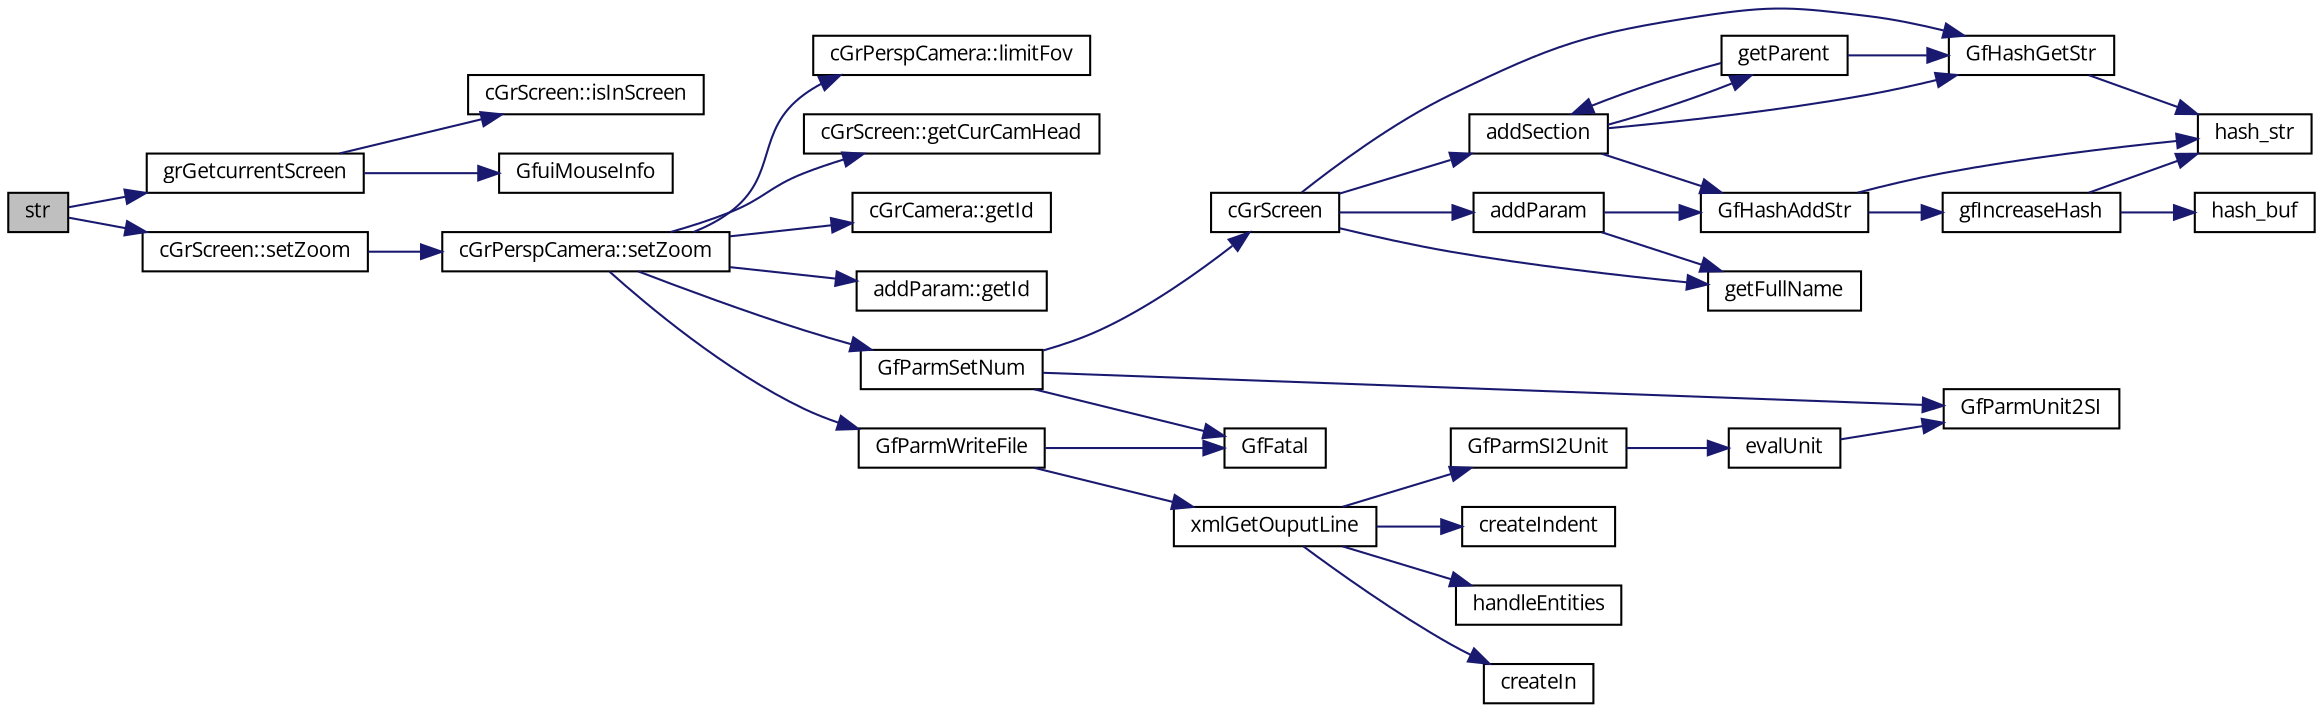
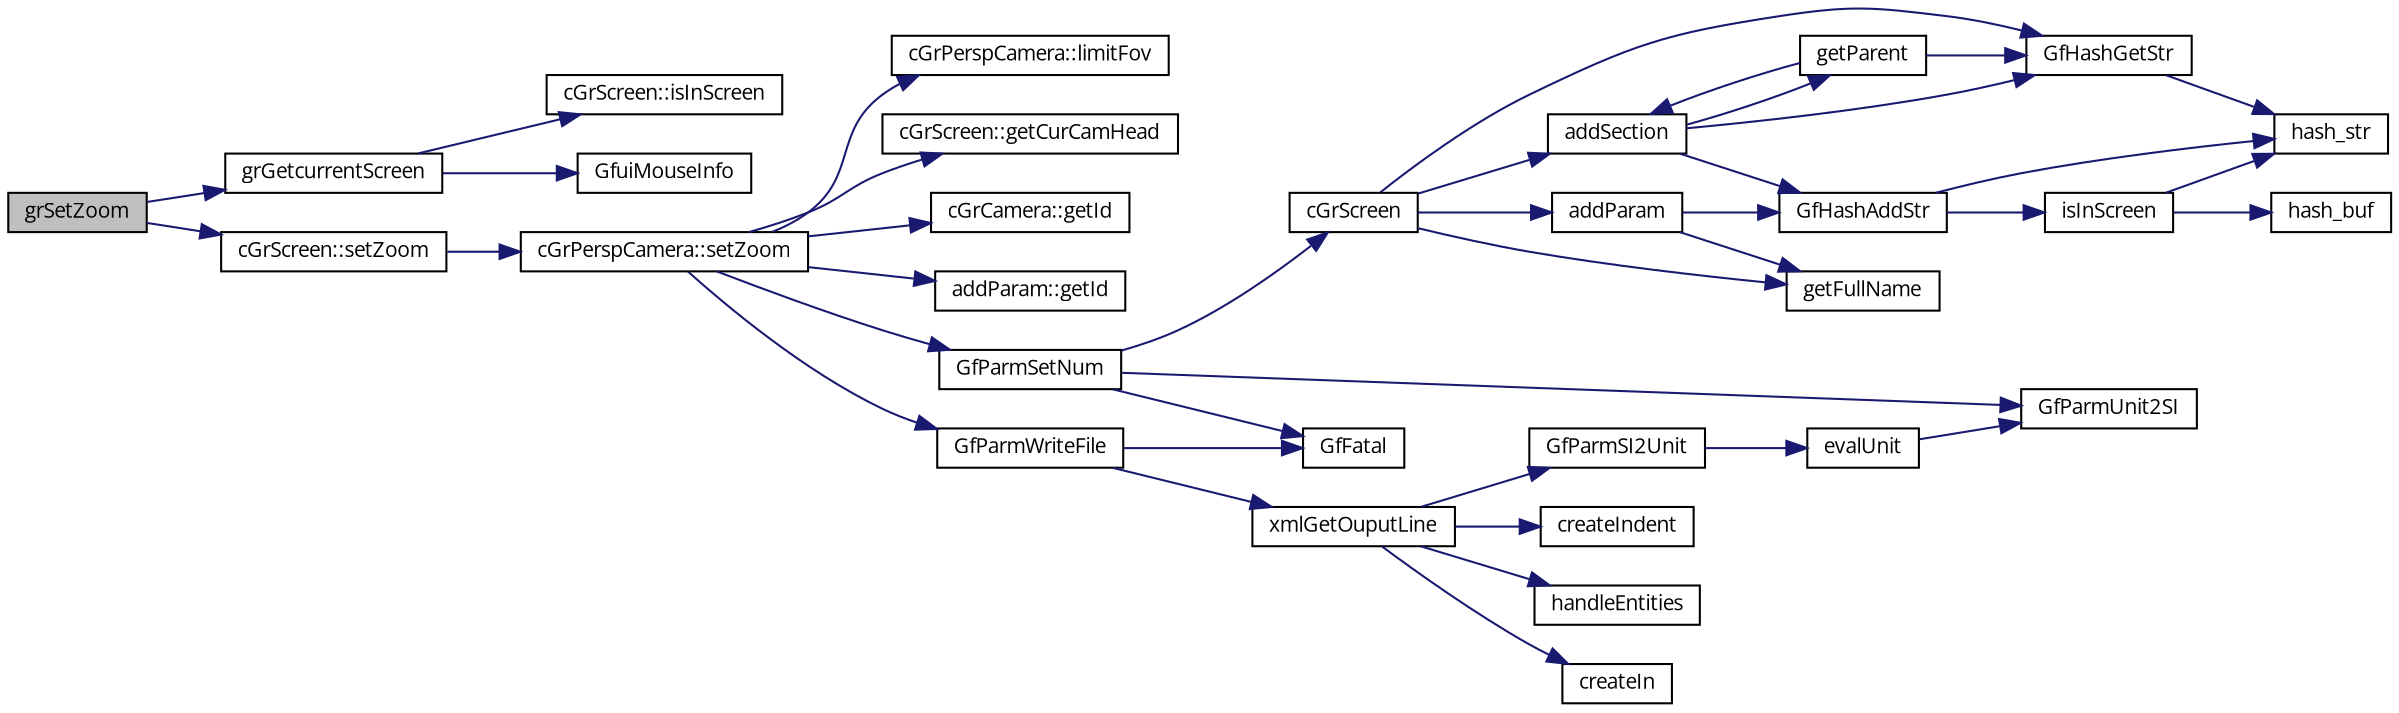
  digraph {
    fontname="Open Sans"
    rankdir=LR
    node [color=black fillcolor=white fontname="Open Sans" fontsize=10 shape=record style=filled]
    edge [color=midnightblue fontname="Open Sans" fontsize=10 labelfontname=Helvetica labelfontsize=10 style=solid]
-   n1 [fillcolor=grey75 fontcolor=black height=0.2 label=str width=0.4]
+   n1 [fillcolor=grey75 fontcolor=black height=0.2 label=grSetZoom width=0.4]
    n2 [height=0.2 label=grGetcurrentScreen width=0.4]
    n3 [height=0.2 label="cGrScreen::setZoom" width=0.4]
    n4 [height=0.2 label=GfuiMouseInfo width=0.4]
    n5 [height=0.2 label="cGrScreen::isInScreen" width=0.4]
    n6 [height=0.2 label="cGrPerspCamera::setZoom" width=0.4]
    n7 [height=0.2 label="cGrPerspCamera::limitFov" width=0.4]
    n8 [height=0.2 label="cGrScreen::getCurCamHead" width=0.4]
    n9 [height=0.2 label="cGrCamera::getId" width=0.4]
    n10 [height=0.2 label="addParam::getId" width=0.4]
    n11 [height=0.2 label=GfParmSetNum width=0.4]
    n12 [height=0.2 label=GfParmWriteFile width=0.4]
    n13 [height=0.2 label=GfFatal width=0.4]
    n14 [height=0.2 label=cGrScreen width=0.4]
    n15 [height=0.2 label=GfParmUnit2SI width=0.4]
    n16 [height=0.2 label=xmlGetOuputLine width=0.4]
    n17 [height=0.2 label=getFullName width=0.4]
    n18 [height=0.2 label=GfHashGetStr width=0.4]
    n19 [height=0.2 label=addSection width=0.4]
    n20 [height=0.2 label=addParam width=0.4]
    n21 [height=0.2 label=hash_str width=0.4]
    n22 [height=0.2 label=getParent width=0.4]
    n23 [height=0.2 label=GfHashAddStr width=0.4]
-   n24 [height=0.2 label=gfIncreaseHash width=0.4]
+   n24 [height=0.2 label=isInScreen width=0.4]
    n25 [height=0.2 label=hash_buf width=0.4]
    n26 [height=0.2 label=evalUnit width=0.4]
    n27 [height=0.2 label=createIndent width=0.4]
    n28 [height=0.2 label=handleEntities width=0.4]
    n29 [height=0.2 label=createIn width=0.4]
    n30 [height=0.2 label=GfParmSI2Unit width=0.4]
    n1 -> n2
    n1 -> n3
    n2 -> n4
    n2 -> n5
    n3 -> n6
    n6 -> n7
    n6 -> n8
    n6 -> n9
    n6 -> n10
    n6 -> n11
    n6 -> n12
    n11 -> n13
    n11 -> n14
    n11 -> n15
    n12 -> n13
    n12 -> n16
    n14 -> n17
    n14 -> n18
    n14 -> n19
    n14 -> n20
    n16 -> n27
    n16 -> n28
    n16 -> n29
    n16 -> n30
    n18 -> n21
    n19 -> n18
    n19 -> n22
    n19 -> n23
    n20 -> n17
    n20 -> n23
    n22 -> n18
    n22 -> n19
    n23 -> n21
    n23 -> n24
    n24 -> n21
    n24 -> n25
    n26 -> n15
    n30 -> n26
  }
